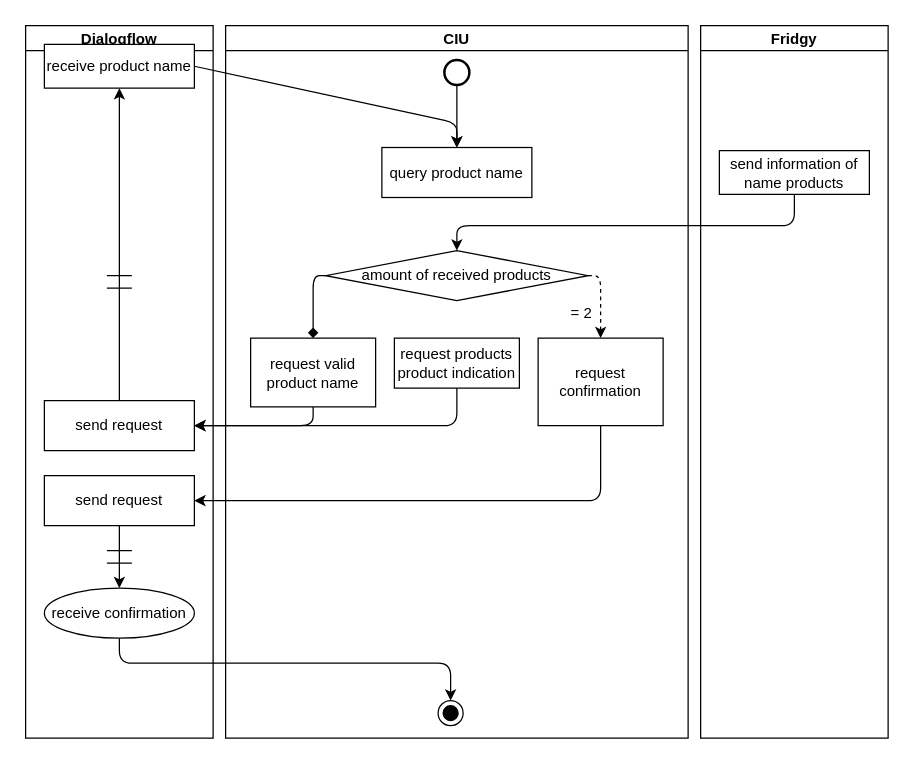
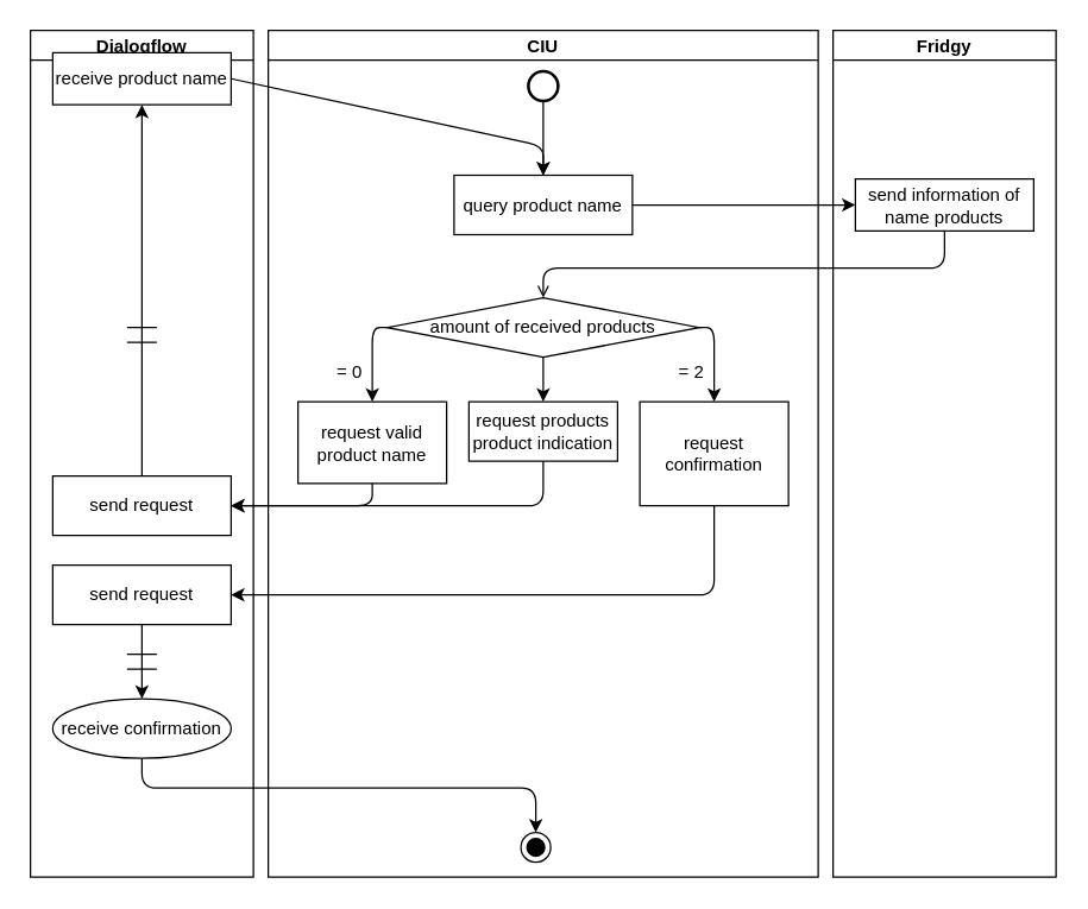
  <mxCell id="0" />
  <mxCell id="1" parent="0" />
  <mxCell id="2" value="CIU" style="swimlane;startSize=20;" vertex="1" parent="1"><mxGeometry x="180" y="20" width="370" height="570" as="geometry" /></mxCell>
  <mxCell id="3" value="query product name" style="rounded=0;whiteSpace=wrap;html=1;" vertex="1" parent="2"><mxGeometry x="125" y="97.5" width="120" height="40" as="geometry" /></mxCell>
  <mxCell id="4" value="&lt;div&gt;amount of received products&lt;/div&gt;" style="rhombus;whiteSpace=wrap;html=1;strokeColor=#000000;" vertex="1" parent="2"><mxGeometry x="80" y="180" width="210" height="40" as="geometry" /></mxCell>
+ <mxCell id="5" value="= 0" style="text;html=1;strokeColor=none;fillColor=none;align=center;verticalAlign=middle;whiteSpace=wrap;rounded=0;" vertex="1" parent="2"><mxGeometry x="40" y="220" width="30" height="20" as="geometry" /></mxCell>
  <mxCell id="6" value="= 2" style="text;html=1;strokeColor=none;fillColor=none;align=center;verticalAlign=middle;whiteSpace=wrap;rounded=0;" vertex="1" parent="2"><mxGeometry x="270" y="220" width="30" height="20" as="geometry" /></mxCell>
  <mxCell id="7" value="&lt;div&gt;request valid &lt;br&gt;&lt;/div&gt;&lt;div&gt;product name&lt;/div&gt;" style="rounded=0;whiteSpace=wrap;html=1;" vertex="1" parent="2"><mxGeometry x="20" y="250" width="100" height="55" as="geometry" /></mxCell>
  <mxCell id="8" value="request products product indication" style="rounded=0;whiteSpace=wrap;html=1;" vertex="1" parent="2"><mxGeometry x="135" y="250" width="100" height="40" as="geometry" /></mxCell>
  <mxCell id="9" value="request confirmation" style="rounded=0;whiteSpace=wrap;html=1;" vertex="1" parent="2"><mxGeometry x="250" y="250" width="100" height="70" as="geometry" /></mxCell>
- <mxCell id="10" value="" style="endArrow=classic;html=1;exitX=1;exitY=0.5;exitDx=0;exitDy=0;entryX=0.5;entryY=0;entryDx=0;entryDy=0;dashed=1;" edge="1" parent="2" source="4" target="9"><mxGeometry width="50" height="50" relative="1" as="geometry"><mxPoint x="187.5" y="257.5" as="sourcePoint" /><mxPoint x="280" y="297.5" as="targetPoint" /><Array as="points"><mxPoint x="300" y="200" /></Array></mxGeometry></mxCell>
- <mxCell id="12" value="" style="endArrow=diamond;html=1;entryX=0.5;entryY=0;entryDx=0;entryDy=0;exitX=0;exitY=0.5;exitDx=0;exitDy=0;" edge="1" parent="2" source="4" target="7"><mxGeometry width="50" height="50" relative="1" as="geometry"><mxPoint x="70" y="217.5" as="sourcePoint" /><mxPoint x="75" y="297.5" as="targetPoint" /><Array as="points"><mxPoint x="70" y="200" /></Array></mxGeometry></mxCell>
+ <mxCell id="10" value="" style="endArrow=classic;html=1;exitX=1;exitY=0.5;exitDx=0;exitDy=0;entryX=0.5;entryY=0;entryDx=0;entryDy=0;" edge="1" parent="2" source="4" target="9"><mxGeometry width="50" height="50" relative="1" as="geometry"><mxPoint x="187.5" y="257.5" as="sourcePoint" /><mxPoint x="280" y="297.5" as="targetPoint" /><Array as="points"><mxPoint x="300" y="200" /></Array></mxGeometry></mxCell>
+ <mxCell id="11" value="" style="endArrow=classic;html=1;exitX=0.5;exitY=1;exitDx=0;exitDy=0;entryX=0.5;entryY=0;entryDx=0;entryDy=0;" edge="1" parent="2" source="4" target="8"><mxGeometry width="50" height="50" relative="1" as="geometry"><mxPoint x="85" y="237.5" as="sourcePoint" /><mxPoint x="178" y="307.5" as="targetPoint" /></mxGeometry></mxCell>
+ <mxCell id="12" value="" style="endArrow=classic;html=1;entryX=0.5;entryY=0;entryDx=0;entryDy=0;exitX=0;exitY=0.5;exitDx=0;exitDy=0;" edge="1" parent="2" source="4" target="7"><mxGeometry width="50" height="50" relative="1" as="geometry"><mxPoint x="70" y="217.5" as="sourcePoint" /><mxPoint x="75" y="297.5" as="targetPoint" /><Array as="points"><mxPoint x="70" y="200" /></Array></mxGeometry></mxCell>
  <mxCell id="13" value="" style="strokeWidth=2;html=1;shape=mxgraph.flowchart.start_2;whiteSpace=wrap;" vertex="1" parent="2"><mxGeometry x="175" y="27.5" width="20" height="20" as="geometry" /></mxCell>
  <mxCell id="14" value="" style="endArrow=classic;html=1;entryX=0.5;entryY=0;entryDx=0;entryDy=0;exitX=0.5;exitY=1;exitDx=0;exitDy=0;exitPerimeter=0;" edge="1" parent="2" source="13" target="3"><mxGeometry width="50" height="50" relative="1" as="geometry"><mxPoint x="-25" y="90" as="sourcePoint" /><mxPoint x="-75" y="90" as="targetPoint" /></mxGeometry></mxCell>
  <mxCell id="15" value="" style="ellipse;html=1;shape=endState;fillColor=#000000;strokeColor=#000000;" vertex="1" parent="2"><mxGeometry x="170" y="540" width="20" height="20" as="geometry" /></mxCell>
  <mxCell id="16" value="Fridgy" style="swimlane;startSize=20;" vertex="1" parent="1"><mxGeometry x="560" y="20" width="150" height="570" as="geometry" /></mxCell>
  <mxCell id="17" value="send information of name products" style="rounded=0;whiteSpace=wrap;html=1;" vertex="1" parent="16"><mxGeometry x="15" y="100" width="120" height="35" as="geometry" /></mxCell>
+ <mxCell id="18" value="" style="endArrow=classic;html=1;exitX=1;exitY=0.5;exitDx=0;exitDy=0;entryX=0;entryY=0.5;entryDx=0;entryDy=0;" edge="1" parent="1" source="3" target="17"><mxGeometry width="50" height="50" relative="1" as="geometry"><mxPoint x="305" y="217.5" as="sourcePoint" /><mxPoint x="487.5" y="135" as="targetPoint" /></mxGeometry></mxCell>
  <mxCell id="19" value="Dialogflow" style="swimlane;startSize=20;" vertex="1" parent="1"><mxGeometry x="20" y="20" width="150" height="570" as="geometry" /></mxCell>
  <mxCell id="20" value="receive product name" style="rounded=0;whiteSpace=wrap;html=1;" vertex="1" parent="19"><mxGeometry x="15" y="15" width="120" height="35" as="geometry" /></mxCell>
  <mxCell id="21" value="send request" style="rounded=0;whiteSpace=wrap;html=1;" vertex="1" parent="19"><mxGeometry x="15" y="360" width="120" height="40" as="geometry" /></mxCell>
  <mxCell id="22" value="send request" style="rounded=0;whiteSpace=wrap;html=1;" vertex="1" parent="19"><mxGeometry x="15" y="300" width="120" height="40" as="geometry" /></mxCell>
  <mxCell id="23" value="" style="endArrow=classic;html=1;exitX=0.5;exitY=0;exitDx=0;exitDy=0;entryX=0.5;entryY=1;entryDx=0;entryDy=0;" edge="1" parent="19" source="22" target="20"><mxGeometry width="50" height="50" relative="1" as="geometry"><mxPoint x="145" y="107.5" as="sourcePoint" /><mxPoint x="310" y="107.5" as="targetPoint" /></mxGeometry></mxCell>
  <mxCell id="24" value="" style="endArrow=none;html=1;" edge="1" parent="19"><mxGeometry width="50" height="50" relative="1" as="geometry"><mxPoint x="65" y="200" as="sourcePoint" /><mxPoint x="85" y="200" as="targetPoint" /></mxGeometry></mxCell>
  <mxCell id="25" value="" style="endArrow=none;html=1;" edge="1" parent="19"><mxGeometry width="50" height="50" relative="1" as="geometry"><mxPoint x="65" y="210" as="sourcePoint" /><mxPoint x="85" y="210" as="targetPoint" /></mxGeometry></mxCell>
  <mxCell id="26" value="receive confirmation" style="ellipse;whiteSpace=wrap;html=1;" vertex="1" parent="19"><mxGeometry x="15" y="450" width="120" height="40" as="geometry" /></mxCell>
  <mxCell id="27" value="" style="endArrow=classic;html=1;entryX=0.5;entryY=0;entryDx=0;entryDy=0;" edge="1" parent="19" source="21" target="26"><mxGeometry width="50" height="50" relative="1" as="geometry"><mxPoint x="85" y="360" as="sourcePoint" /><mxPoint x="70" y="480" as="targetPoint" /></mxGeometry></mxCell>
  <mxCell id="28" value="" style="endArrow=none;html=1;" edge="1" parent="19"><mxGeometry width="50" height="50" relative="1" as="geometry"><mxPoint x="65" y="420" as="sourcePoint" /><mxPoint x="85" y="420" as="targetPoint" /></mxGeometry></mxCell>
  <mxCell id="29" value="" style="endArrow=none;html=1;" edge="1" parent="19"><mxGeometry width="50" height="50" relative="1" as="geometry"><mxPoint x="65" y="430" as="sourcePoint" /><mxPoint x="85" y="430" as="targetPoint" /></mxGeometry></mxCell>
  <mxCell id="30" value="" style="endArrow=classic;html=1;exitX=1;exitY=0.5;exitDx=0;exitDy=0;entryX=0.5;entryY=0;entryDx=0;entryDy=0;" edge="1" parent="1" source="20" target="3"><mxGeometry width="50" height="50" relative="1" as="geometry"><mxPoint x="155" y="162.5" as="sourcePoint" /><mxPoint x="770" y="110" as="targetPoint" /><Array as="points"><mxPoint x="365" y="98" /></Array></mxGeometry></mxCell>
- <mxCell id="31" value="" style="endArrow=classic;html=1;exitX=0.5;exitY=1;exitDx=0;exitDy=0;entryX=0.5;entryY=0;entryDx=0;entryDy=0;" edge="1" parent="1" source="17" target="4"><mxGeometry width="50" height="50" relative="1" as="geometry"><mxPoint x="387.5" y="175" as="sourcePoint" /><mxPoint x="497.5" y="175" as="targetPoint" /><Array as="points"><mxPoint x="635" y="180" /><mxPoint x="365" y="180" /></Array></mxGeometry></mxCell>
+ <mxCell id="31" value="" style="endArrow=open;html=1;exitX=0.5;exitY=1;exitDx=0;exitDy=0;entryX=0.5;entryY=0;entryDx=0;entryDy=0;" edge="1" parent="1" source="17" target="4"><mxGeometry width="50" height="50" relative="1" as="geometry"><mxPoint x="387.5" y="175" as="sourcePoint" /><mxPoint x="497.5" y="175" as="targetPoint" /><Array as="points"><mxPoint x="635" y="180" /><mxPoint x="365" y="180" /></Array></mxGeometry></mxCell>
  <mxCell id="32" value="" style="endArrow=classic;html=1;exitX=0.5;exitY=1;exitDx=0;exitDy=0;entryX=1;entryY=0.5;entryDx=0;entryDy=0;" edge="1" parent="1" source="7" target="22"><mxGeometry width="50" height="50" relative="1" as="geometry"><mxPoint x="165" y="172.5" as="sourcePoint" /><mxPoint x="155" y="385" as="targetPoint" /><Array as="points"><mxPoint x="250" y="340" /></Array></mxGeometry></mxCell>
  <mxCell id="33" value="" style="endArrow=classic;html=1;exitX=0.5;exitY=1;exitDx=0;exitDy=0;entryX=1;entryY=0.5;entryDx=0;entryDy=0;" edge="1" parent="1" source="8" target="22"><mxGeometry width="50" height="50" relative="1" as="geometry"><mxPoint x="270" y="365" as="sourcePoint" /><mxPoint x="155" y="385" as="targetPoint" /><Array as="points"><mxPoint x="365" y="340" /></Array></mxGeometry></mxCell>
  <mxCell id="34" value="" style="endArrow=classic;html=1;exitX=0.5;exitY=1;exitDx=0;exitDy=0;entryX=1;entryY=0.5;entryDx=0;entryDy=0;" edge="1" parent="1" source="9" target="21"><mxGeometry width="50" height="50" relative="1" as="geometry"><mxPoint x="385" y="365" as="sourcePoint" /><mxPoint x="155" y="445" as="targetPoint" /><Array as="points"><mxPoint x="480" y="400" /></Array></mxGeometry></mxCell>
  <mxCell id="35" value="" style="endArrow=classic;html=1;entryX=0.5;entryY=0;entryDx=0;entryDy=0;exitX=0.5;exitY=1;exitDx=0;exitDy=0;" edge="1" parent="1" source="26" target="15"><mxGeometry width="50" height="50" relative="1" as="geometry"><mxPoint x="300" y="520" as="sourcePoint" /><mxPoint x="105" y="120" as="targetPoint" /><Array as="points"><mxPoint x="95" y="530" /><mxPoint x="360" y="530" /></Array></mxGeometry></mxCell>
